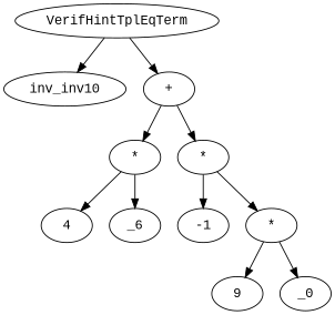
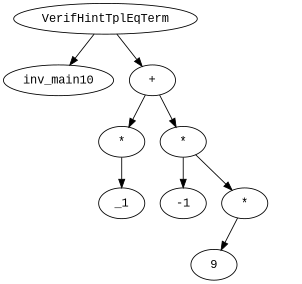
  digraph {
    fontname="Liberation Mono"
    node [fontname="Liberation Mono"]
    edge [fontname="Liberation Mono"]
-   n1 [label=inv_inv10]
+   n1 [label=inv_main10]
    n2 [label=VerifHintTplEqTerm]
    n3 [label="+"]
    n4 [label="*"]
    n5 [label="*"]
-   n6 [label=4]
-   n7 [label=_6]
+   n7 [label=_1]
    n8 [label=-1]
    n9 [label="*"]
    n10 [label=9]
-   n11 [label=_0]
    n2 -> n1
    n2 -> n3
    n3 -> n4
    n3 -> n5
-   n4 -> n6
    n4 -> n7
    n5 -> n8
    n5 -> n9
    n9 -> n10
-   n9 -> n11
  }
